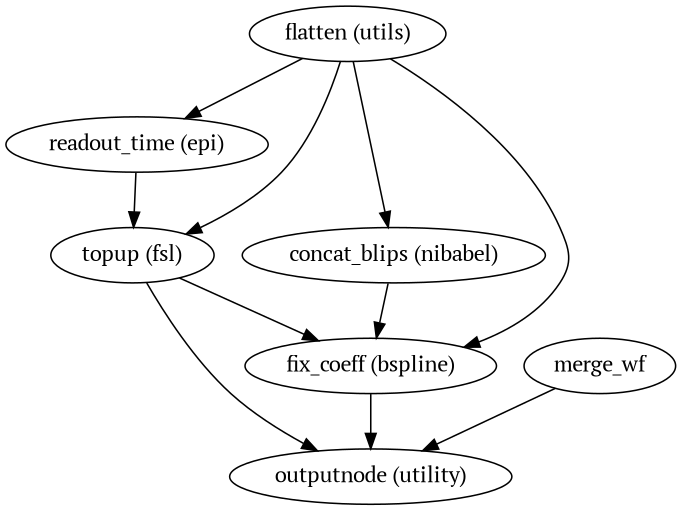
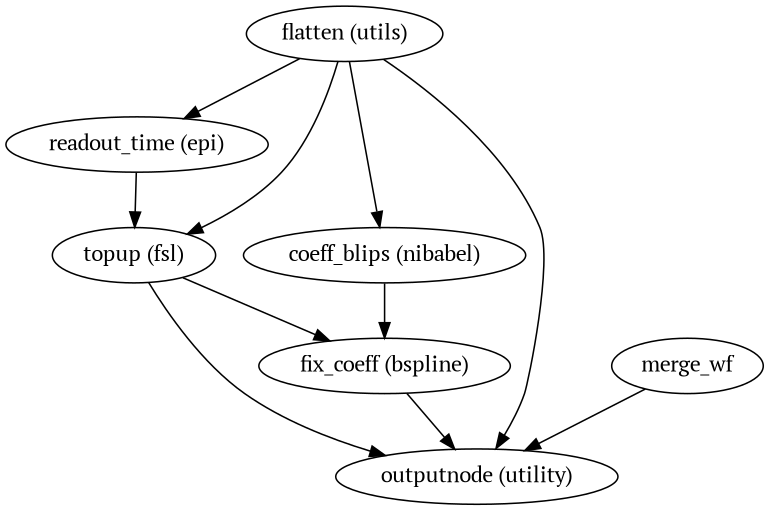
  strict digraph {
    fontname="PT Serif"
    node [fontname="PT Serif"]
    edge [fontname="PT Serif"]
    "flatten (utils)"
    "readout_time (epi)"
-   "concat_blips (nibabel)"
+   "concat_blips (nibabel)" [label="coeff_blips (nibabel)"]
    "topup (fsl)"
    "fix_coeff (bspline)"
    "outputnode (utility)"
    n7 [label=merge_wf]
    "flatten (utils)" -> "readout_time (epi)"
    "flatten (utils)" -> "concat_blips (nibabel)"
    "flatten (utils)" -> "topup (fsl)"
-   "flatten (utils)" -> "fix_coeff (bspline)"
+   "flatten (utils)" -> "outputnode (utility)"
    "readout_time (epi)" -> "topup (fsl)"
    "concat_blips (nibabel)" -> "fix_coeff (bspline)"
    "topup (fsl)" -> "fix_coeff (bspline)"
    "topup (fsl)" -> "outputnode (utility)"
    "fix_coeff (bspline)" -> "outputnode (utility)"
    n7 -> "outputnode (utility)"
  }
